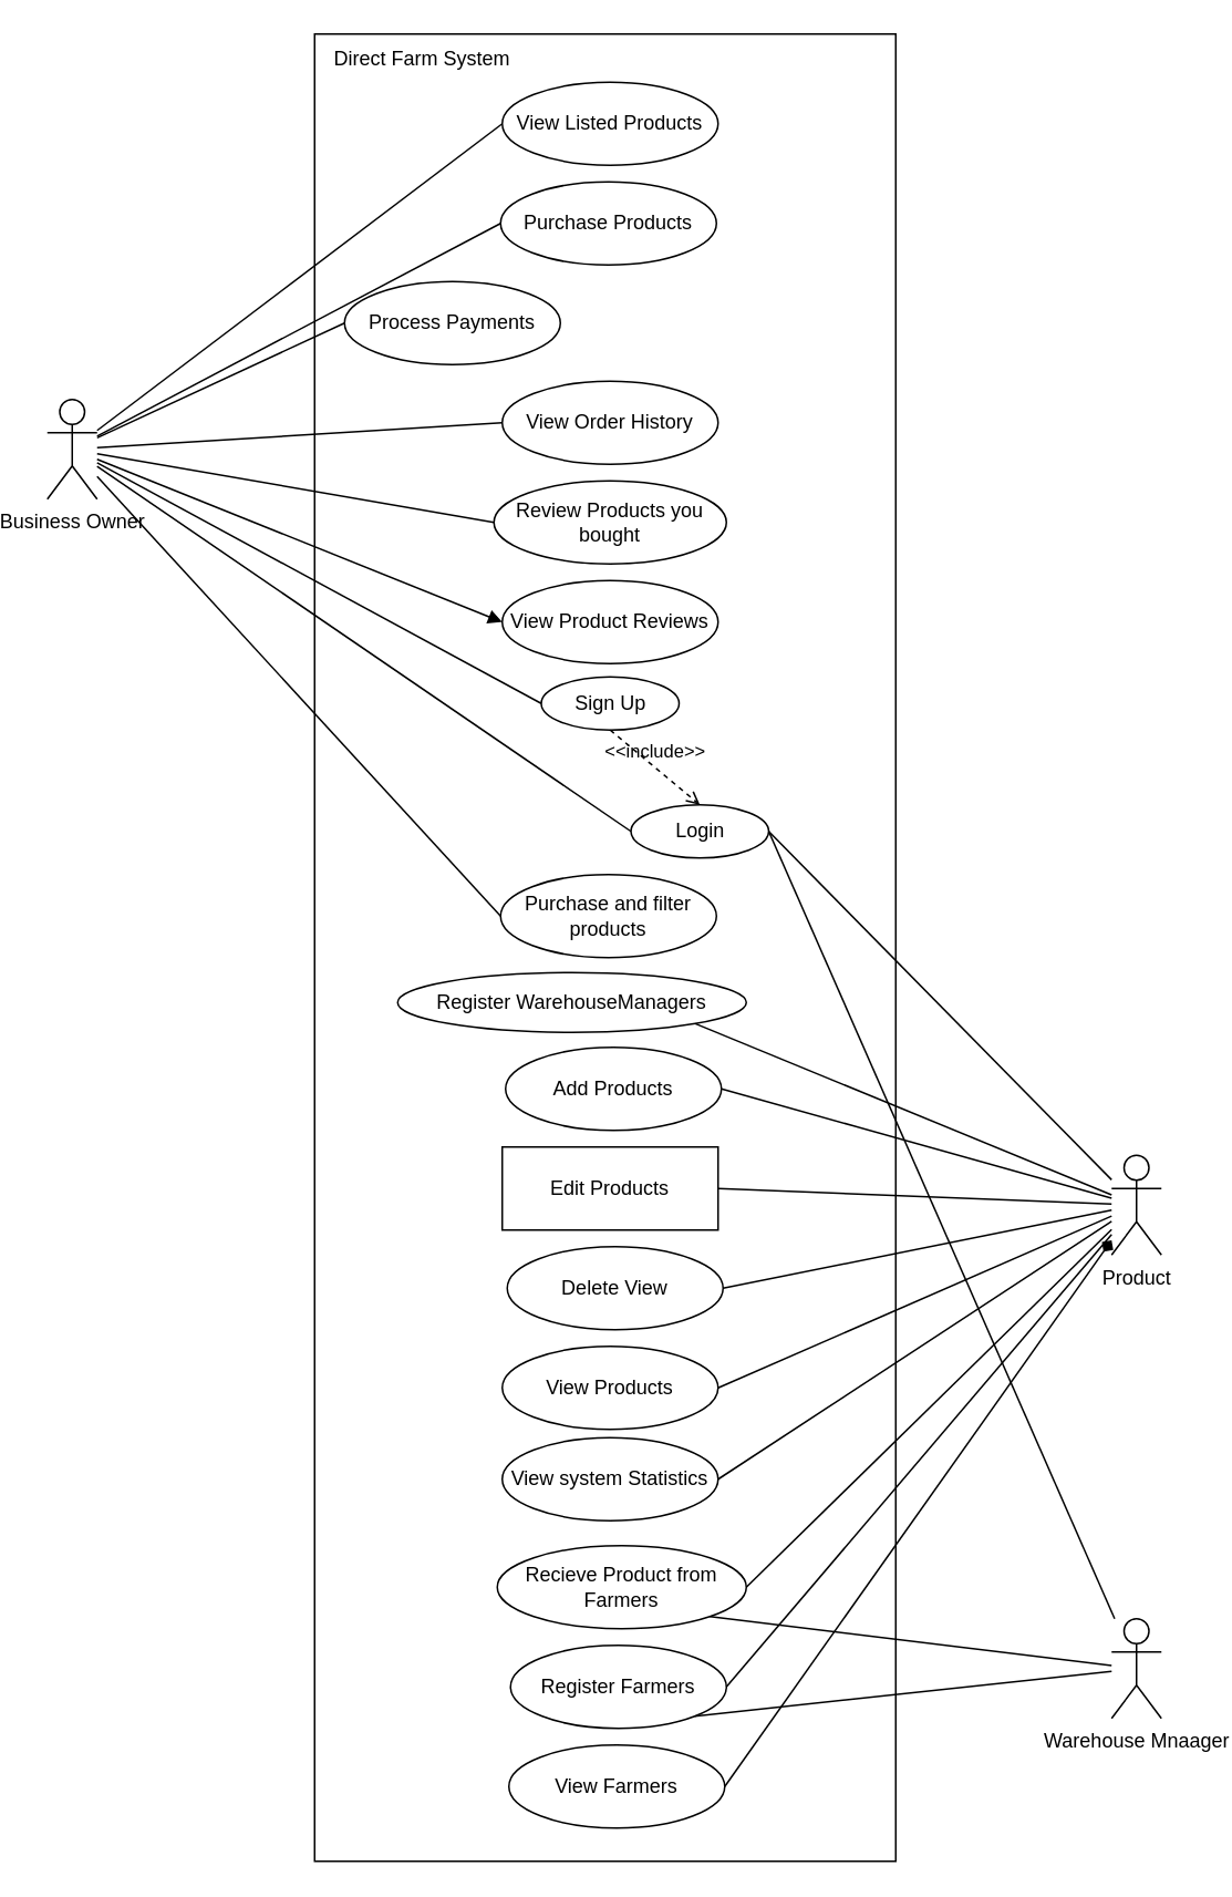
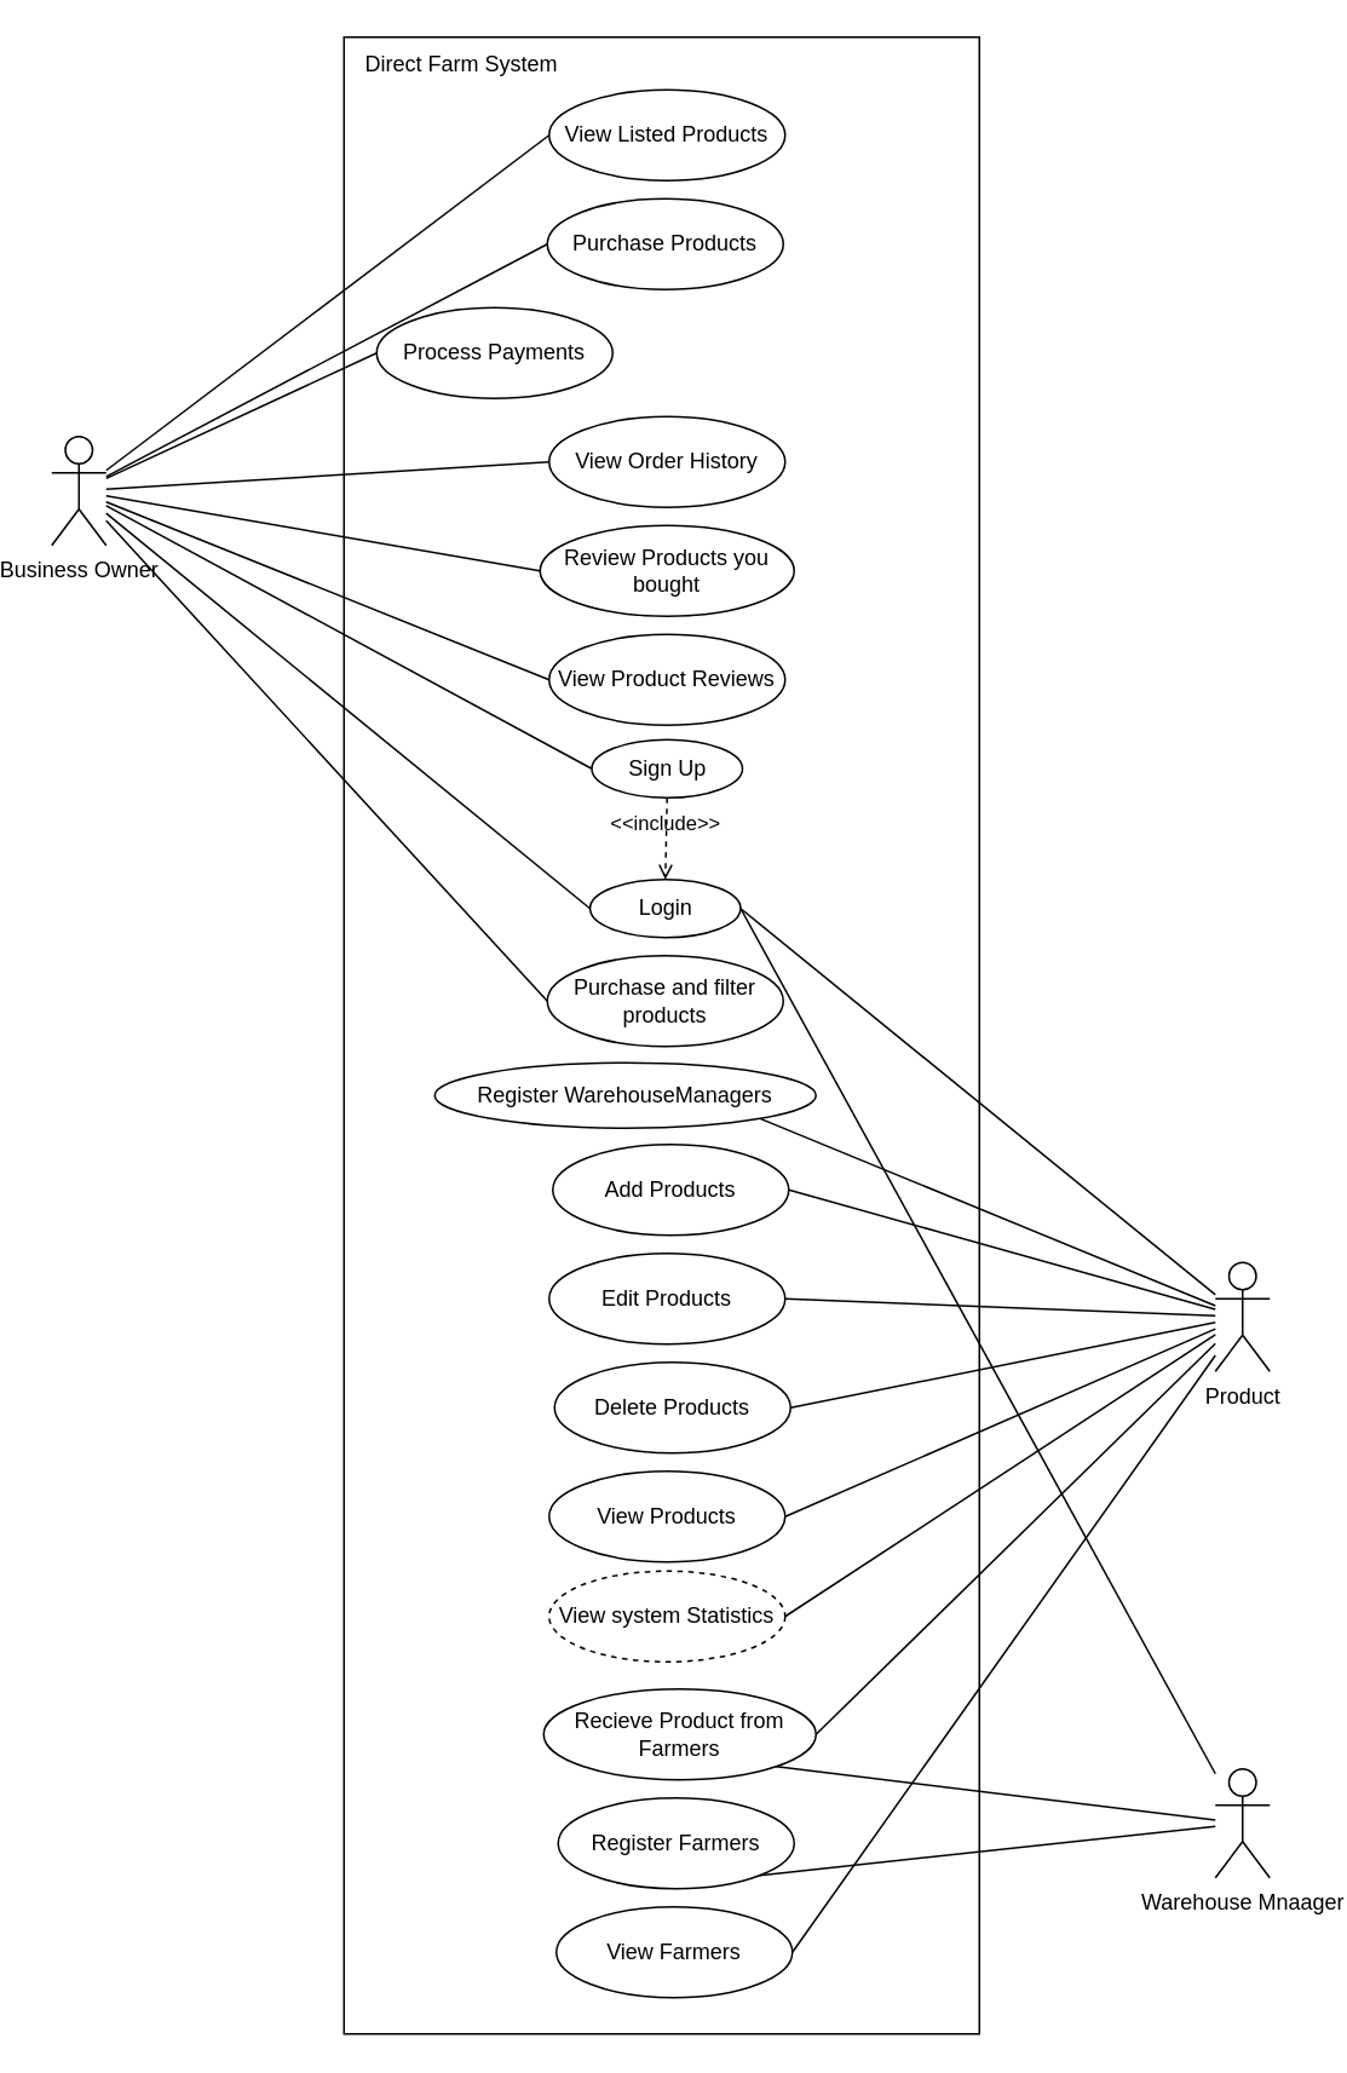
  <mxCell id="0" />
  <mxCell id="1" parent="0" />
  <mxCell id="2" value="" style="rounded=0;whiteSpace=wrap;html=1;" parent="1" vertex="1"><mxGeometry x="181" width="350" height="1100" as="geometry" y="20" /></mxCell>
  <mxCell id="3" value="Business Owner" style="shape=umlActor;verticalLabelPosition=bottom;verticalAlign=top;html=1;" parent="1" vertex="1"><mxGeometry x="20" y="240" width="30" height="60" as="geometry" /></mxCell>
  <mxCell id="4" value="Product" style="shape=umlActor;verticalLabelPosition=bottom;verticalAlign=top;html=1;" parent="1" vertex="1"><mxGeometry x="661" y="695" width="30" height="60" as="geometry" /></mxCell>
  <mxCell id="5" value="Warehouse Mnaager" style="shape=umlActor;verticalLabelPosition=bottom;verticalAlign=top;html=1;" parent="1" vertex="1"><mxGeometry x="661" y="974" width="30" height="60" as="geometry" /></mxCell>
  <mxCell id="6" value="Direct Farm System" style="text;html=1;align=center;verticalAlign=middle;whiteSpace=wrap;rounded=0;" parent="1" vertex="1"><mxGeometry x="181" width="130" height="30" as="geometry" y="20" /></mxCell>
  <mxCell id="7" value="View Listed Products" style="ellipse;whiteSpace=wrap;html=1;" parent="1" vertex="1"><mxGeometry x="294" y="49" width="130" height="50" as="geometry" /></mxCell>
  <mxCell id="8" value="Purchase Products" style="ellipse;whiteSpace=wrap;html=1;" parent="1" vertex="1"><mxGeometry x="293" y="109" width="130" height="50" as="geometry" /></mxCell>
  <mxCell id="9" value="Process Payments" style="ellipse;whiteSpace=wrap;html=1;" parent="1" vertex="1"><mxGeometry x="199" y="169" width="130" height="50" as="geometry" /></mxCell>
  <mxCell id="10" value="View Order History" style="ellipse;whiteSpace=wrap;html=1;" parent="1" vertex="1"><mxGeometry x="294" y="229" width="130" height="50" as="geometry" /></mxCell>
  <mxCell id="11" value="Review Products you bought" style="ellipse;whiteSpace=wrap;html=1;" parent="1" vertex="1"><mxGeometry x="289" y="289" width="140" height="50" as="geometry" /></mxCell>
  <mxCell id="12" value="View Product Reviews" style="ellipse;whiteSpace=wrap;html=1;" parent="1" vertex="1"><mxGeometry x="294" y="349" width="130" height="50" as="geometry" /></mxCell>
  <mxCell id="13" value="Sign Up" style="ellipse;whiteSpace=wrap;html=1;" vertex="1" parent="1"><mxGeometry x="317.5" y="407" width="83" height="32" as="geometry" /></mxCell>
- <mxCell id="14" value="Login" style="ellipse;whiteSpace=wrap;html=1;" vertex="1" parent="1"><mxGeometry x="371.5" y="484" width="83" height="32" as="geometry" /></mxCell>
+ <mxCell id="14" value="Login" style="ellipse;whiteSpace=wrap;html=1;" vertex="1" parent="1"><mxGeometry x="316.5" y="484" width="83" height="32" as="geometry" /></mxCell>
  <mxCell id="15" value="&amp;lt;&amp;lt;include&amp;gt;&amp;gt;" style="html=1;verticalAlign=bottom;labelBackgroundColor=none;endArrow=open;endFill=0;dashed=1;rounded=0;entryX=0.5;entryY=0;entryDx=0;entryDy=0;exitX=0.5;exitY=1;exitDx=0;exitDy=0;" edge="1" parent="1" source="13" target="14"><mxGeometry width="160" relative="1" as="geometry"><mxPoint x="301" y="340" as="sourcePoint" /><mxPoint x="461" y="340" as="targetPoint" /></mxGeometry></mxCell>
  <mxCell id="16" value="Purchase and filter products" style="ellipse;whiteSpace=wrap;html=1;" vertex="1" parent="1"><mxGeometry x="293" y="526" width="130" height="50" as="geometry" /></mxCell>
  <mxCell id="17" value="" style="endArrow=none;html=1;rounded=0;entryX=0;entryY=0.5;entryDx=0;entryDy=0;" edge="1" parent="1" source="3" target="7"><mxGeometry width="50" height="50" relative="1" as="geometry"><mxPoint x="361" y="370" as="sourcePoint" /><mxPoint x="411" y="320" as="targetPoint" /></mxGeometry></mxCell>
  <mxCell id="18" value="" style="endArrow=none;html=1;rounded=0;entryX=0;entryY=0.5;entryDx=0;entryDy=0;" edge="1" parent="1" source="3" target="8"><mxGeometry width="50" height="50" relative="1" as="geometry"><mxPoint x="61" y="269" as="sourcePoint" /><mxPoint x="291" y="98" as="targetPoint" /></mxGeometry></mxCell>
  <mxCell id="19" value="" style="endArrow=none;html=1;rounded=0;entryX=0;entryY=0.5;entryDx=0;entryDy=0;" edge="1" parent="1" source="3" target="9"><mxGeometry width="50" height="50" relative="1" as="geometry"><mxPoint x="71" y="279" as="sourcePoint" /><mxPoint x="301" y="108" as="targetPoint" /></mxGeometry></mxCell>
  <mxCell id="20" value="" style="endArrow=none;html=1;rounded=0;entryX=0;entryY=0.5;entryDx=0;entryDy=0;" edge="1" parent="1" source="3" target="10"><mxGeometry width="50" height="50" relative="1" as="geometry"><mxPoint x="81" y="289" as="sourcePoint" /><mxPoint x="311" y="118" as="targetPoint" /></mxGeometry></mxCell>
  <mxCell id="21" value="" style="endArrow=none;html=1;rounded=0;entryX=0;entryY=0.5;entryDx=0;entryDy=0;" edge="1" parent="1" source="3" target="11"><mxGeometry width="50" height="50" relative="1" as="geometry"><mxPoint x="50" y="280" as="sourcePoint" /><mxPoint x="321" y="128" as="targetPoint" /></mxGeometry></mxCell>
- <mxCell id="22" value="" style="endArrow=block;html=1;rounded=0;entryX=0;entryY=0.5;entryDx=0;entryDy=0;" edge="1" parent="1" source="3" target="12"><mxGeometry width="50" height="50" relative="1" as="geometry"><mxPoint x="61" y="290" as="sourcePoint" /><mxPoint x="331" y="138" as="targetPoint" /></mxGeometry></mxCell>
+ <mxCell id="22" value="" style="endArrow=none;html=1;rounded=0;entryX=0;entryY=0.5;entryDx=0;entryDy=0;" edge="1" parent="1" source="3" target="12"><mxGeometry width="50" height="50" relative="1" as="geometry"><mxPoint x="61" y="290" as="sourcePoint" /><mxPoint x="331" y="138" as="targetPoint" /></mxGeometry></mxCell>
  <mxCell id="23" value="" style="endArrow=none;html=1;rounded=0;entryX=0;entryY=0.5;entryDx=0;entryDy=0;" edge="1" parent="1" source="3" target="13"><mxGeometry width="50" height="50" relative="1" as="geometry"><mxPoint x="51" y="280" as="sourcePoint" /><mxPoint x="341" y="148" as="targetPoint" /></mxGeometry></mxCell>
  <mxCell id="24" value="" style="endArrow=none;html=1;rounded=0;entryX=0;entryY=0.5;entryDx=0;entryDy=0;" edge="1" parent="1" source="3" target="14"><mxGeometry width="50" height="50" relative="1" as="geometry"><mxPoint x="51" y="280" as="sourcePoint" /><mxPoint x="351" y="158" as="targetPoint" /></mxGeometry></mxCell>
  <mxCell id="25" value="" style="endArrow=none;html=1;rounded=0;entryX=0;entryY=0.5;entryDx=0;entryDy=0;" edge="1" parent="1" source="3" target="16"><mxGeometry width="50" height="50" relative="1" as="geometry"><mxPoint x="131" y="339" as="sourcePoint" /><mxPoint x="361" y="168" as="targetPoint" /></mxGeometry></mxCell>
  <mxCell id="26" value="Add Products" style="ellipse;whiteSpace=wrap;html=1;" vertex="1" parent="1"><mxGeometry x="296" y="630" width="130" height="50" as="geometry" /></mxCell>
- <mxCell id="27" value="Edit Products" style="whiteSpace=wrap;html=1;rounded=0;" vertex="1" parent="1"><mxGeometry x="294" y="690" width="130" height="50" as="geometry" /></mxCell>
- <mxCell id="28" value="Delete View" style="ellipse;whiteSpace=wrap;html=1;" vertex="1" parent="1"><mxGeometry x="297" y="750" width="130" height="50" as="geometry" /></mxCell>
+ <mxCell id="27" value="Edit Products" style="ellipse;whiteSpace=wrap;html=1;" vertex="1" parent="1"><mxGeometry x="294" y="690" width="130" height="50" as="geometry" /></mxCell>
+ <mxCell id="28" value="Delete Products" style="ellipse;whiteSpace=wrap;html=1;" vertex="1" parent="1"><mxGeometry x="297" y="750" width="130" height="50" as="geometry" /></mxCell>
  <mxCell id="29" value="View Products" style="ellipse;whiteSpace=wrap;html=1;" vertex="1" parent="1"><mxGeometry x="294" y="810" width="130" height="50" as="geometry" /></mxCell>
  <mxCell id="30" value="" style="endArrow=none;html=1;rounded=0;exitX=1;exitY=0.5;exitDx=0;exitDy=0;" edge="1" parent="1" source="26" target="4"><mxGeometry width="50" height="50" relative="1" as="geometry"><mxPoint x="361" y="860" as="sourcePoint" /><mxPoint x="411" y="810" as="targetPoint" /></mxGeometry></mxCell>
  <mxCell id="31" value="" style="endArrow=none;html=1;rounded=0;exitX=1;exitY=0.5;exitDx=0;exitDy=0;" edge="1" parent="1" source="27" target="4"><mxGeometry width="50" height="50" relative="1" as="geometry"><mxPoint x="433" y="655" as="sourcePoint" /><mxPoint x="601" y="680" as="targetPoint" /></mxGeometry></mxCell>
  <mxCell id="32" value="" style="endArrow=none;html=1;rounded=0;exitX=1;exitY=0.5;exitDx=0;exitDy=0;" edge="1" parent="1" source="28" target="4"><mxGeometry width="50" height="50" relative="1" as="geometry"><mxPoint x="443" y="665" as="sourcePoint" /><mxPoint x="681" y="679" as="targetPoint" /></mxGeometry></mxCell>
  <mxCell id="33" value="" style="endArrow=none;html=1;rounded=0;exitX=1;exitY=0.5;exitDx=0;exitDy=0;" edge="1" parent="1" source="29" target="4"><mxGeometry width="50" height="50" relative="1" as="geometry"><mxPoint x="453" y="675" as="sourcePoint" /><mxPoint x="691" y="689" as="targetPoint" /></mxGeometry></mxCell>
- <mxCell id="34" value="View system Statistics" style="ellipse;whiteSpace=wrap;html=1;" vertex="1" parent="1"><mxGeometry x="294" y="865" width="130" height="50" as="geometry" /></mxCell>
+ <mxCell id="34" value="View system Statistics" style="ellipse;whiteSpace=wrap;html=1;dashed=1;" vertex="1" parent="1"><mxGeometry x="294" y="865" width="130" height="50" as="geometry" /></mxCell>
  <mxCell id="35" value="" style="endArrow=none;html=1;rounded=0;exitX=1;exitY=0.5;exitDx=0;exitDy=0;" edge="1" parent="1" source="34" target="4"><mxGeometry width="50" height="50" relative="1" as="geometry"><mxPoint x="431" y="835" as="sourcePoint" /><mxPoint x="671" y="680" as="targetPoint" /></mxGeometry></mxCell>
  <mxCell id="36" value="View Farmers" style="ellipse;whiteSpace=wrap;html=1;" vertex="1" parent="1"><mxGeometry x="298" y="1050" width="130" height="50" as="geometry" /></mxCell>
  <mxCell id="37" value="Register Farmers" style="ellipse;whiteSpace=wrap;html=1;" vertex="1" parent="1"><mxGeometry x="299" y="990" width="130" height="50" as="geometry" /></mxCell>
  <mxCell id="38" value="Recieve Product from Farmers" style="ellipse;whiteSpace=wrap;html=1;" vertex="1" parent="1"><mxGeometry x="291" y="930" width="150" height="50" as="geometry" /></mxCell>
  <mxCell id="39" value="" style="endArrow=none;html=1;rounded=0;exitX=1;exitY=0.5;exitDx=0;exitDy=0;" edge="1" parent="1" source="38" target="4"><mxGeometry width="50" height="50" relative="1" as="geometry"><mxPoint x="431" y="890" as="sourcePoint" /><mxPoint x="671" y="683" as="targetPoint" /></mxGeometry></mxCell>
- <mxCell id="40" value="" style="endArrow=none;html=1;rounded=0;exitX=1;exitY=0.5;exitDx=0;exitDy=0;" edge="1" parent="1" source="37" target="4"><mxGeometry width="50" height="50" relative="1" as="geometry"><mxPoint x="441" y="900" as="sourcePoint" /><mxPoint x="681" y="693" as="targetPoint" /></mxGeometry></mxCell>
- <mxCell id="41" value="" style="endArrow=diamond;html=1;rounded=0;exitX=1;exitY=0.5;exitDx=0;exitDy=0;" edge="1" parent="1" source="36" target="4"><mxGeometry width="50" height="50" relative="1" as="geometry"><mxPoint x="451" y="910" as="sourcePoint" /><mxPoint x="691" y="703" as="targetPoint" /></mxGeometry></mxCell>
+ <mxCell id="41" value="" style="endArrow=none;html=1;rounded=0;exitX=1;exitY=0.5;exitDx=0;exitDy=0;" edge="1" parent="1" source="36" target="4"><mxGeometry width="50" height="50" relative="1" as="geometry"><mxPoint x="451" y="910" as="sourcePoint" /><mxPoint x="691" y="703" as="targetPoint" /></mxGeometry></mxCell>
  <mxCell id="42" value="" style="endArrow=none;html=1;rounded=0;exitX=1;exitY=1;exitDx=0;exitDy=0;" edge="1" parent="1" source="38" target="5"><mxGeometry width="50" height="50" relative="1" as="geometry"><mxPoint x="461" y="920" as="sourcePoint" /><mxPoint x="701" y="713" as="targetPoint" /></mxGeometry></mxCell>
  <mxCell id="43" value="" style="endArrow=none;html=1;rounded=0;exitX=1;exitY=1;exitDx=0;exitDy=0;" edge="1" parent="1" source="37" target="5"><mxGeometry width="50" height="50" relative="1" as="geometry"><mxPoint x="471" y="930" as="sourcePoint" /><mxPoint x="711" y="723" as="targetPoint" /></mxGeometry></mxCell>
  <mxCell id="44" value="" style="endArrow=none;html=1;rounded=0;exitX=1;exitY=0.5;exitDx=0;exitDy=0;" edge="1" parent="1" source="14" target="5"><mxGeometry width="50" height="50" relative="1" as="geometry"><mxPoint x="429" y="983" as="sourcePoint" /><mxPoint x="671" y="1012" as="targetPoint" /></mxGeometry></mxCell>
  <mxCell id="45" value="" style="endArrow=none;html=1;rounded=0;exitX=1;exitY=0.5;exitDx=0;exitDy=0;" edge="1" parent="1" source="14" target="4"><mxGeometry width="50" height="50" relative="1" as="geometry"><mxPoint x="439" y="993" as="sourcePoint" /><mxPoint x="681" y="1022" as="targetPoint" /></mxGeometry></mxCell>
  <mxCell id="46" value="Register WarehouseManagers" style="ellipse;whiteSpace=wrap;html=1;" vertex="1" parent="1"><mxGeometry x="231" y="585" width="210" height="36" as="geometry" /></mxCell>
  <mxCell id="47" value="" style="endArrow=none;html=1;rounded=0;exitX=1;exitY=1;exitDx=0;exitDy=0;" edge="1" parent="1" source="46" target="4"><mxGeometry width="50" height="50" relative="1" as="geometry"><mxPoint x="429" y="983" as="sourcePoint" /><mxPoint x="671" y="1012" as="targetPoint" /></mxGeometry></mxCell>
